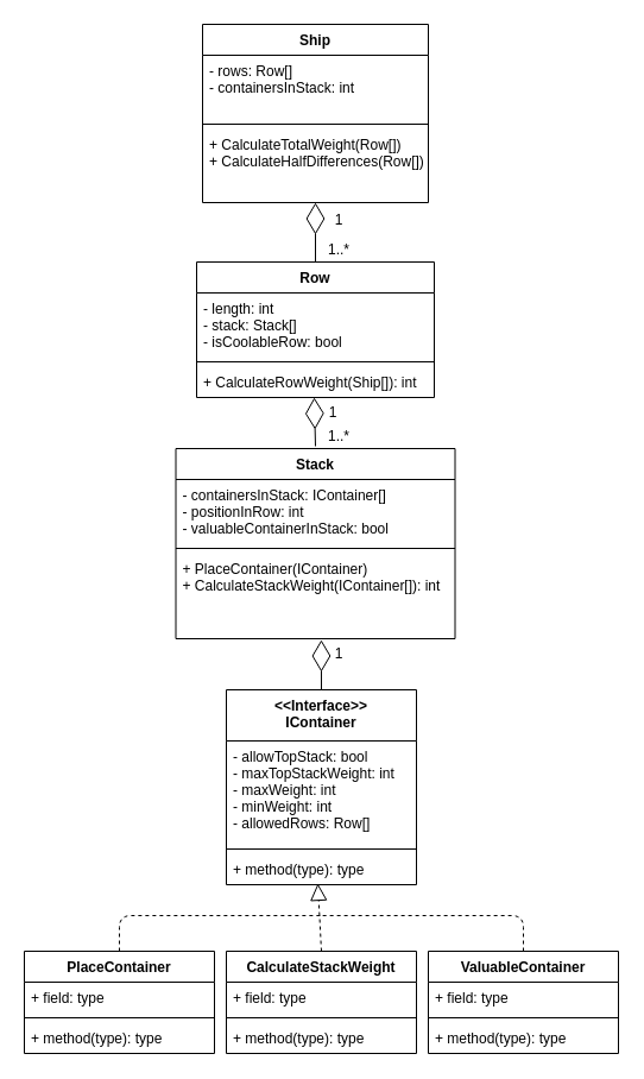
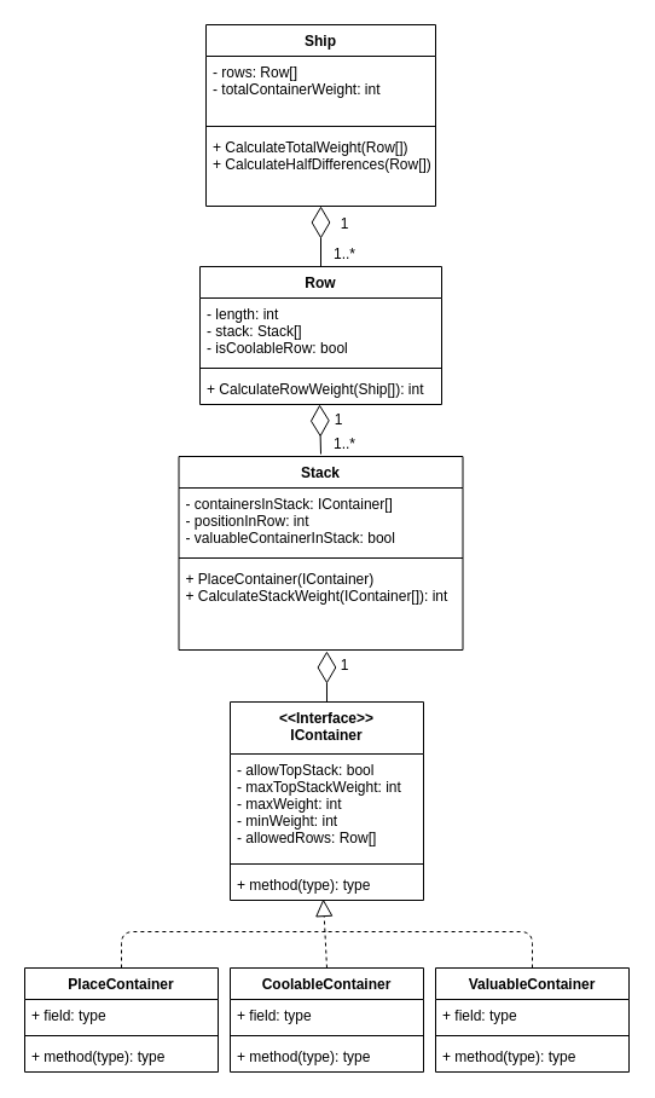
  <mxCell id="0" />
  <mxCell id="1" parent="0" />
  <mxCell id="2" value="&lt;&lt;Interface&gt;&gt;&#10;IContainer&#10;" style="swimlane;fontStyle=1;align=center;verticalAlign=top;childLayout=stackLayout;horizontal=1;startSize=43;horizontalStack=0;resizeParent=1;resizeParentMax=0;resizeLast=0;collapsible=1;marginBottom=0;" vertex="1" parent="1"><mxGeometry x="190" y="580" width="160" height="164" as="geometry" /></mxCell>
  <mxCell id="3" value="- allowTopStack: bool&#10;- maxTopStackWeight: int&#10;- maxWeight: int&#10;- minWeight: int&#10;- allowedRows: Row[]" style="text;strokeColor=none;fillColor=none;align=left;verticalAlign=top;spacingLeft=4;spacingRight=4;overflow=hidden;rotatable=0;points=[[0,0.5],[1,0.5]];portConstraint=eastwest;" vertex="1" parent="2"><mxGeometry y="43" width="160" height="87" as="geometry" /></mxCell>
  <mxCell id="4" value="" style="line;strokeWidth=1;fillColor=none;align=left;verticalAlign=middle;spacingTop=-1;spacingLeft=3;spacingRight=3;rotatable=0;labelPosition=right;points=[];portConstraint=eastwest;" vertex="1" parent="2"><mxGeometry y="130" width="160" height="8" as="geometry" /></mxCell>
  <mxCell id="5" value="+ method(type): type" style="text;strokeColor=none;fillColor=none;align=left;verticalAlign=top;spacingLeft=4;spacingRight=4;overflow=hidden;rotatable=0;points=[[0,0.5],[1,0.5]];portConstraint=eastwest;" vertex="1" parent="2"><mxGeometry y="138" width="160" height="26" as="geometry" /></mxCell>
  <mxCell id="6" value="PlaceContainer" style="swimlane;fontStyle=1;align=center;verticalAlign=top;childLayout=stackLayout;horizontal=1;startSize=26;horizontalStack=0;resizeParent=1;resizeParentMax=0;resizeLast=0;collapsible=1;marginBottom=0;" vertex="1" parent="1"><mxGeometry x="20" y="800" width="160" height="86" as="geometry" /></mxCell>
  <mxCell id="7" value="+ field: type" style="text;strokeColor=none;fillColor=none;align=left;verticalAlign=top;spacingLeft=4;spacingRight=4;overflow=hidden;rotatable=0;points=[[0,0.5],[1,0.5]];portConstraint=eastwest;" vertex="1" parent="6"><mxGeometry y="26" width="160" height="26" as="geometry" /></mxCell>
  <mxCell id="8" value="" style="line;strokeWidth=1;fillColor=none;align=left;verticalAlign=middle;spacingTop=-1;spacingLeft=3;spacingRight=3;rotatable=0;labelPosition=right;points=[];portConstraint=eastwest;" vertex="1" parent="6"><mxGeometry y="52" width="160" height="8" as="geometry" /></mxCell>
  <mxCell id="9" value="+ method(type): type" style="text;strokeColor=none;fillColor=none;align=left;verticalAlign=top;spacingLeft=4;spacingRight=4;overflow=hidden;rotatable=0;points=[[0,0.5],[1,0.5]];portConstraint=eastwest;" vertex="1" parent="6"><mxGeometry y="60" width="160" height="26" as="geometry" /></mxCell>
- <mxCell id="10" value="CalculateStackWeight&#10;" style="swimlane;fontStyle=1;align=center;verticalAlign=top;childLayout=stackLayout;horizontal=1;startSize=26;horizontalStack=0;resizeParent=1;resizeParentMax=0;resizeLast=0;collapsible=1;marginBottom=0;" vertex="1" parent="1"><mxGeometry x="190" y="800" width="160" height="86" as="geometry" /></mxCell>
+ <mxCell id="10" value="CoolableContainer&#10;" style="swimlane;fontStyle=1;align=center;verticalAlign=top;childLayout=stackLayout;horizontal=1;startSize=26;horizontalStack=0;resizeParent=1;resizeParentMax=0;resizeLast=0;collapsible=1;marginBottom=0;" vertex="1" parent="1"><mxGeometry x="190" y="800" width="160" height="86" as="geometry" /></mxCell>
  <mxCell id="11" value="" style="endArrow=block;dashed=1;endFill=0;endSize=12;html=1;" edge="1" parent="10"><mxGeometry width="160" relative="1" as="geometry"><mxPoint x="80" as="sourcePoint" /><mxPoint x="77" y="-57" as="targetPoint" /></mxGeometry></mxCell>
  <mxCell id="12" value="+ field: type" style="text;strokeColor=none;fillColor=none;align=left;verticalAlign=top;spacingLeft=4;spacingRight=4;overflow=hidden;rotatable=0;points=[[0,0.5],[1,0.5]];portConstraint=eastwest;" vertex="1" parent="10"><mxGeometry y="26" width="160" height="26" as="geometry" /></mxCell>
  <mxCell id="13" value="" style="line;strokeWidth=1;fillColor=none;align=left;verticalAlign=middle;spacingTop=-1;spacingLeft=3;spacingRight=3;rotatable=0;labelPosition=right;points=[];portConstraint=eastwest;" vertex="1" parent="10"><mxGeometry y="52" width="160" height="8" as="geometry" /></mxCell>
  <mxCell id="14" value="+ method(type): type" style="text;strokeColor=none;fillColor=none;align=left;verticalAlign=top;spacingLeft=4;spacingRight=4;overflow=hidden;rotatable=0;points=[[0,0.5],[1,0.5]];portConstraint=eastwest;" vertex="1" parent="10"><mxGeometry y="60" width="160" height="26" as="geometry" /></mxCell>
  <mxCell id="15" value="ValuableContainer" style="swimlane;fontStyle=1;align=center;verticalAlign=top;childLayout=stackLayout;horizontal=1;startSize=26;horizontalStack=0;resizeParent=1;resizeParentMax=0;resizeLast=0;collapsible=1;marginBottom=0;" vertex="1" parent="1"><mxGeometry x="360" y="800" width="160" height="86" as="geometry" /></mxCell>
  <mxCell id="16" value="+ field: type" style="text;strokeColor=none;fillColor=none;align=left;verticalAlign=top;spacingLeft=4;spacingRight=4;overflow=hidden;rotatable=0;points=[[0,0.5],[1,0.5]];portConstraint=eastwest;" vertex="1" parent="15"><mxGeometry y="26" width="160" height="26" as="geometry" /></mxCell>
  <mxCell id="17" value="" style="line;strokeWidth=1;fillColor=none;align=left;verticalAlign=middle;spacingTop=-1;spacingLeft=3;spacingRight=3;rotatable=0;labelPosition=right;points=[];portConstraint=eastwest;" vertex="1" parent="15"><mxGeometry y="52" width="160" height="8" as="geometry" /></mxCell>
  <mxCell id="18" value="+ method(type): type" style="text;strokeColor=none;fillColor=none;align=left;verticalAlign=top;spacingLeft=4;spacingRight=4;overflow=hidden;rotatable=0;points=[[0,0.5],[1,0.5]];portConstraint=eastwest;" vertex="1" parent="15"><mxGeometry y="60" width="160" height="26" as="geometry" /></mxCell>
  <mxCell id="19" value="Ship" style="swimlane;fontStyle=1;align=center;verticalAlign=top;childLayout=stackLayout;horizontal=1;startSize=26;horizontalStack=0;resizeParent=1;resizeParentMax=0;resizeLast=0;collapsible=1;marginBottom=0;" vertex="1" parent="1"><mxGeometry x="170" y="20" width="190" height="150" as="geometry" /></mxCell>
- <mxCell id="20" value="- rows: Row[]&#10;- containersInStack: int" style="text;strokeColor=none;fillColor=none;align=left;verticalAlign=top;spacingLeft=4;spacingRight=4;overflow=hidden;rotatable=0;points=[[0,0.5],[1,0.5]];portConstraint=eastwest;" vertex="1" parent="19"><mxGeometry y="26" width="190" height="54" as="geometry" /></mxCell>
+ <mxCell id="20" value="- rows: Row[]&#10;- totalContainerWeight: int" style="text;strokeColor=none;fillColor=none;align=left;verticalAlign=top;spacingLeft=4;spacingRight=4;overflow=hidden;rotatable=0;points=[[0,0.5],[1,0.5]];portConstraint=eastwest;" vertex="1" parent="19"><mxGeometry y="26" width="190" height="54" as="geometry" /></mxCell>
  <mxCell id="21" value="" style="line;strokeWidth=1;fillColor=none;align=left;verticalAlign=middle;spacingTop=-1;spacingLeft=3;spacingRight=3;rotatable=0;labelPosition=right;points=[];portConstraint=eastwest;" vertex="1" parent="19"><mxGeometry y="80" width="190" height="8" as="geometry" /></mxCell>
  <mxCell id="22" value="+ CalculateTotalWeight(Row[])&#10;+ CalculateHalfDifferences(Row[])" style="text;strokeColor=none;fillColor=none;align=left;verticalAlign=top;spacingLeft=4;spacingRight=4;overflow=hidden;rotatable=0;points=[[0,0.5],[1,0.5]];portConstraint=eastwest;" vertex="1" parent="19"><mxGeometry y="88" width="190" height="62" as="geometry" /></mxCell>
  <mxCell id="23" value="" style="endArrow=diamondThin;endFill=0;endSize=24;html=1;entryX=0.521;entryY=1.014;entryDx=0;entryDy=0;entryPerimeter=0;exitX=0.5;exitY=0;exitDx=0;exitDy=0;" edge="1" parent="1" source="2" target="34"><mxGeometry width="160" relative="1" as="geometry"><mxPoint x="-15" y="570" as="sourcePoint" /><mxPoint x="265" y="484" as="targetPoint" /></mxGeometry></mxCell>
  <mxCell id="24" value="1" style="text;html=1;strokeColor=none;fillColor=none;align=center;verticalAlign=middle;whiteSpace=wrap;rounded=0;" vertex="1" parent="1"><mxGeometry x="265" y="540" width="40" height="20" as="geometry" /></mxCell>
  <mxCell id="25" value="" style="endArrow=none;dashed=1;html=1;exitX=0.5;exitY=0;exitDx=0;exitDy=0;" edge="1" parent="1" source="6"><mxGeometry width="50" height="50" relative="1" as="geometry"><mxPoint x="60" y="724" as="sourcePoint" /><mxPoint x="270" y="770" as="targetPoint" /><Array as="points"><mxPoint x="100" y="770" /></Array></mxGeometry></mxCell>
  <mxCell id="26" value="" style="endArrow=none;dashed=1;html=1;exitX=0.5;exitY=0;exitDx=0;exitDy=0;" edge="1" parent="1" source="15"><mxGeometry width="50" height="50" relative="1" as="geometry"><mxPoint x="370" y="734" as="sourcePoint" /><mxPoint x="270" y="770" as="targetPoint" /><Array as="points"><mxPoint x="440" y="770" /></Array></mxGeometry></mxCell>
  <mxCell id="27" value="Row" style="swimlane;fontStyle=1;align=center;verticalAlign=top;childLayout=stackLayout;horizontal=1;startSize=26;horizontalStack=0;resizeParent=1;resizeParentMax=0;resizeLast=0;collapsible=1;marginBottom=0;" vertex="1" parent="1"><mxGeometry x="165" y="220" width="200" height="114" as="geometry" /></mxCell>
  <mxCell id="28" value="- length: int&#10;- stack: Stack[]&#10;- isCoolableRow: bool" style="text;strokeColor=none;fillColor=none;align=left;verticalAlign=top;spacingLeft=4;spacingRight=4;overflow=hidden;rotatable=0;points=[[0,0.5],[1,0.5]];portConstraint=eastwest;" vertex="1" parent="27"><mxGeometry y="26" width="200" height="54" as="geometry" /></mxCell>
  <mxCell id="29" value="" style="line;strokeWidth=1;fillColor=none;align=left;verticalAlign=middle;spacingTop=-1;spacingLeft=3;spacingRight=3;rotatable=0;labelPosition=right;points=[];portConstraint=eastwest;" vertex="1" parent="27"><mxGeometry y="80" width="200" height="8" as="geometry" /></mxCell>
  <mxCell id="30" value="+ CalculateRowWeight(Ship[]): int" style="text;strokeColor=none;fillColor=none;align=left;verticalAlign=top;spacingLeft=4;spacingRight=4;overflow=hidden;rotatable=0;points=[[0,0.5],[1,0.5]];portConstraint=eastwest;" vertex="1" parent="27"><mxGeometry y="88" width="200" height="26" as="geometry" /></mxCell>
  <mxCell id="31" value="Stack" style="swimlane;fontStyle=1;align=center;verticalAlign=top;childLayout=stackLayout;horizontal=1;startSize=26;horizontalStack=0;resizeParent=1;resizeParentMax=0;resizeLast=0;collapsible=1;marginBottom=0;" vertex="1" parent="1"><mxGeometry x="147.5" y="377" width="235" height="160" as="geometry" /></mxCell>
  <mxCell id="32" value="- containersInStack: IContainer[]&#10;- positionInRow: int&#10;- valuableContainerInStack: bool" style="text;strokeColor=none;fillColor=none;align=left;verticalAlign=top;spacingLeft=4;spacingRight=4;overflow=hidden;rotatable=0;points=[[0,0.5],[1,0.5]];portConstraint=eastwest;" vertex="1" parent="31"><mxGeometry y="26" width="235" height="54" as="geometry" /></mxCell>
  <mxCell id="33" value="" style="line;strokeWidth=1;fillColor=none;align=left;verticalAlign=middle;spacingTop=-1;spacingLeft=3;spacingRight=3;rotatable=0;labelPosition=right;points=[];portConstraint=eastwest;" vertex="1" parent="31"><mxGeometry y="80" width="235" height="8" as="geometry" /></mxCell>
  <mxCell id="34" value="+ PlaceContainer(IContainer)&#10;+ CalculateStackWeight(IContainer[]): int" style="text;strokeColor=none;fillColor=none;align=left;verticalAlign=top;spacingLeft=4;spacingRight=4;overflow=hidden;rotatable=0;points=[[0,0.5],[1,0.5]];portConstraint=eastwest;" vertex="1" parent="31"><mxGeometry y="88" width="235" height="72" as="geometry" /></mxCell>
  <mxCell id="35" value="" style="endArrow=diamondThin;endFill=0;endSize=24;html=1;exitX=0.5;exitY=0;exitDx=0;exitDy=0;" edge="1" parent="1" source="27" target="22"><mxGeometry width="160" relative="1" as="geometry"><mxPoint x="264" y="240" as="sourcePoint" /><mxPoint x="264" y="190" as="targetPoint" /></mxGeometry></mxCell>
  <mxCell id="36" value="1" style="text;html=1;strokeColor=none;fillColor=none;align=center;verticalAlign=middle;whiteSpace=wrap;rounded=0;" vertex="1" parent="1"><mxGeometry x="265" y="175" width="40" height="20" as="geometry" /></mxCell>
  <mxCell id="37" value="1..*" style="text;html=1;strokeColor=none;fillColor=none;align=center;verticalAlign=middle;whiteSpace=wrap;rounded=0;" vertex="1" parent="1"><mxGeometry x="265" y="200" width="40" height="20" as="geometry" /></mxCell>
  <mxCell id="38" value="1" style="text;html=1;strokeColor=none;fillColor=none;align=center;verticalAlign=middle;whiteSpace=wrap;rounded=0;" vertex="1" parent="1"><mxGeometry x="260" y="337" width="40" height="20" as="geometry" /></mxCell>
  <mxCell id="39" value="1..*" style="text;html=1;strokeColor=none;fillColor=none;align=center;verticalAlign=middle;whiteSpace=wrap;rounded=0;" vertex="1" parent="1"><mxGeometry x="265" y="357" width="40" height="20" as="geometry" /></mxCell>
  <mxCell id="40" value="" style="endArrow=diamondThin;endFill=0;endSize=24;html=1;exitX=0.5;exitY=0;exitDx=0;exitDy=0;" edge="1" parent="1"><mxGeometry width="160" relative="1" as="geometry"><mxPoint x="265" y="375" as="sourcePoint" /><mxPoint x="264" y="334" as="targetPoint" /></mxGeometry></mxCell>
